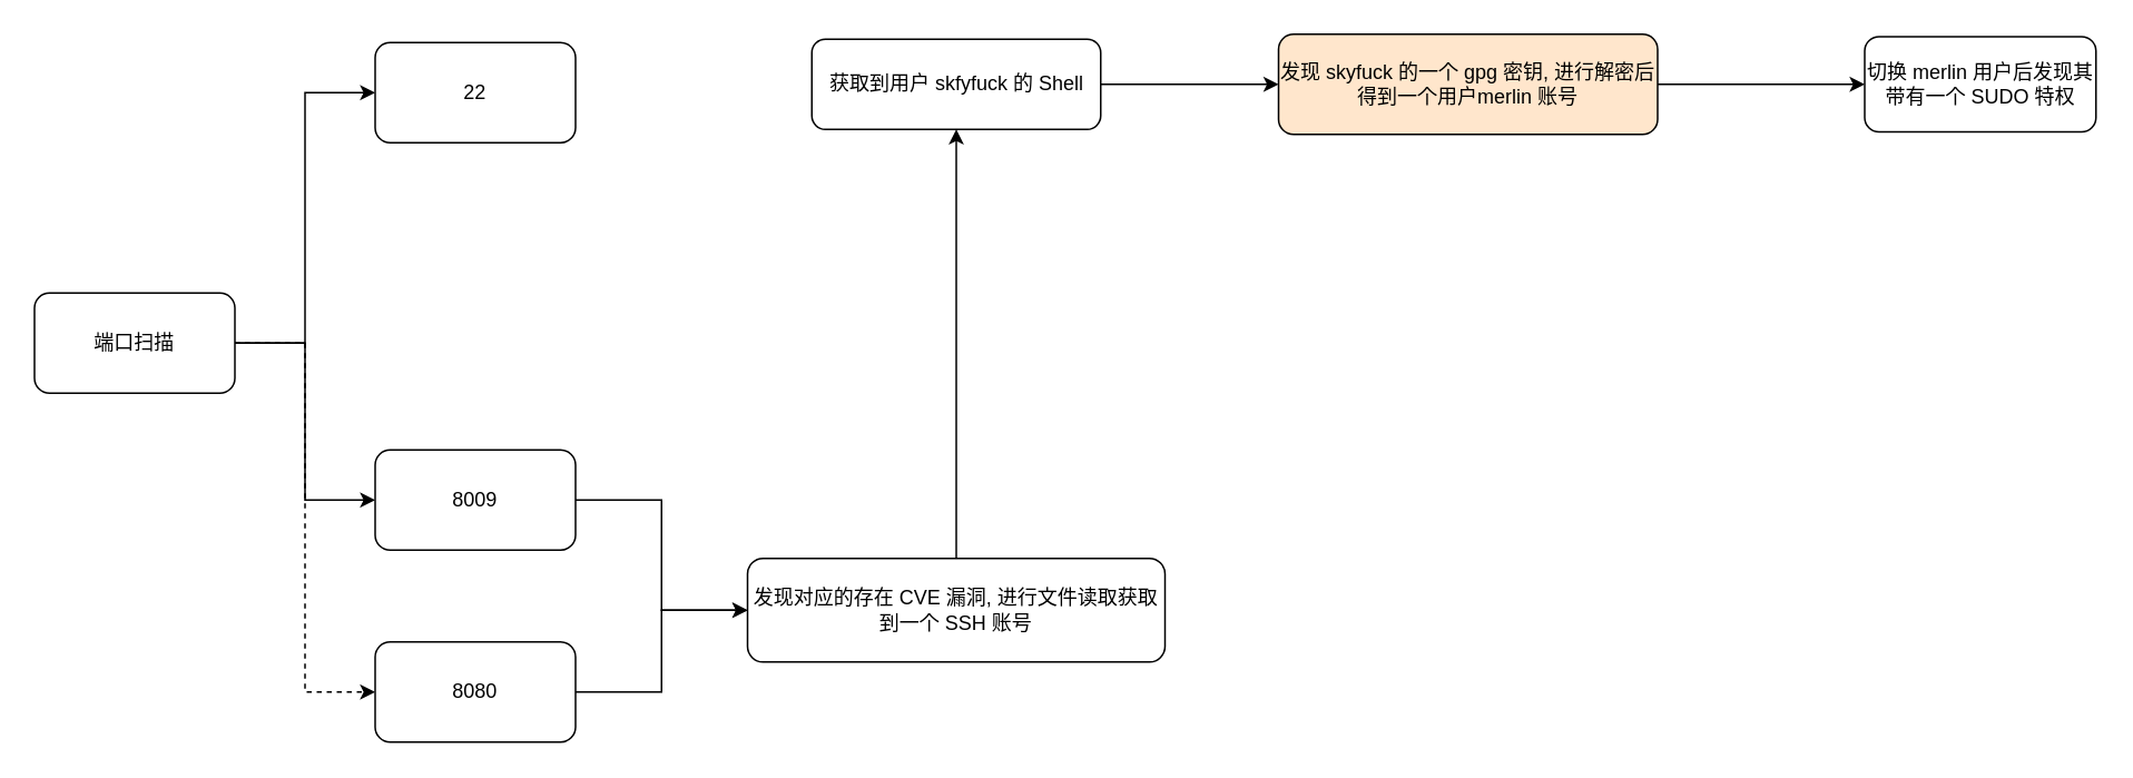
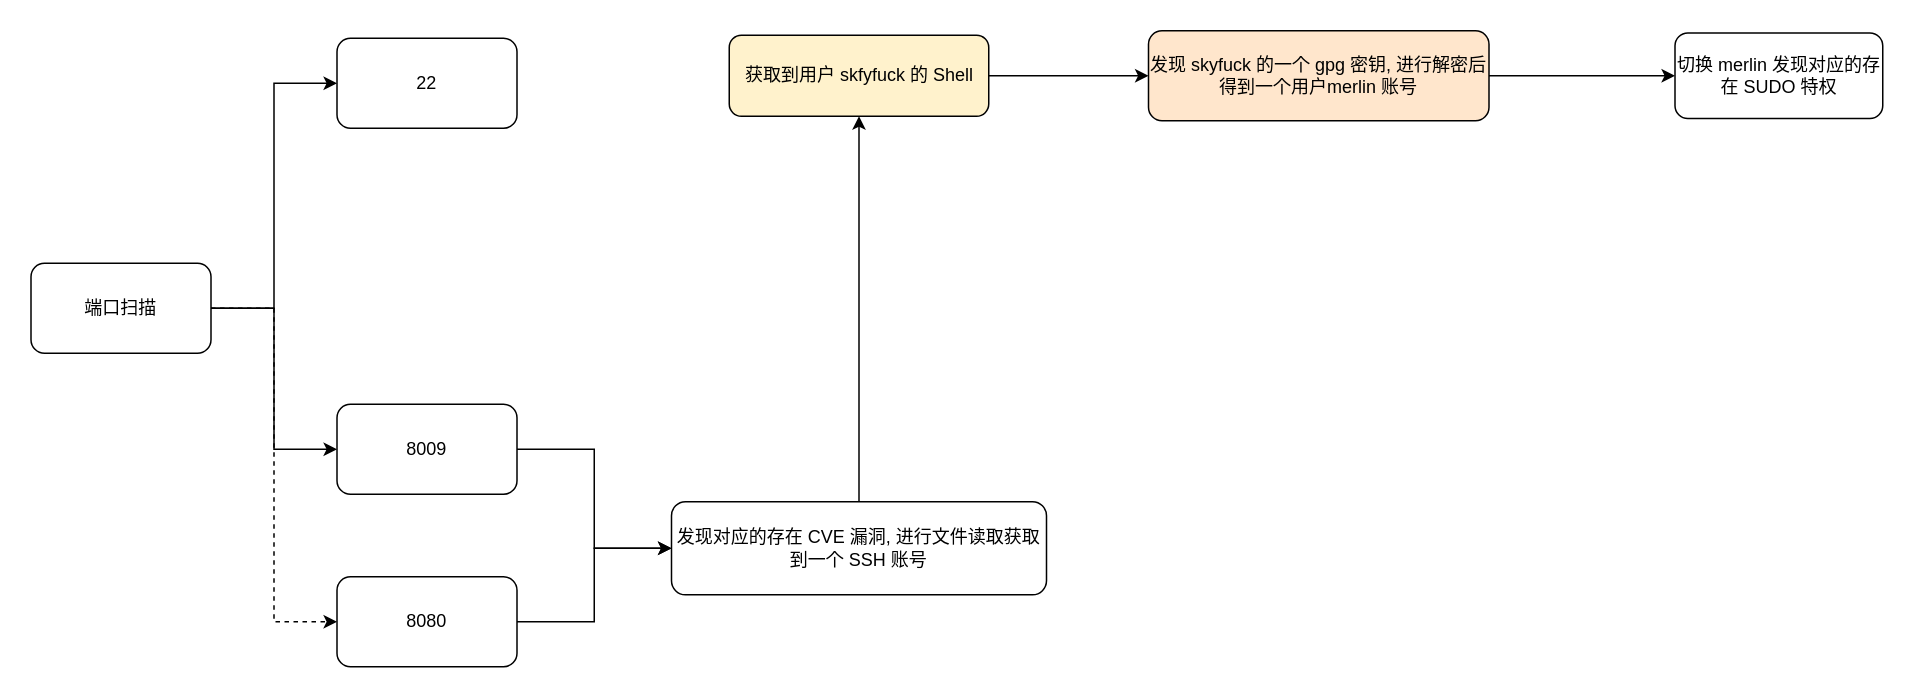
  <mxCell id="0" />
  <mxCell id="1" parent="0" />
  <mxCell id="2" value="" style="edgeStyle=orthogonalEdgeStyle;rounded=0;orthogonalLoop=1;jettySize=auto;html=1;entryX=0;entryY=0.5;entryDx=0;entryDy=0;" edge="1" parent="1" source="5" target="6"><mxGeometry relative="1" as="geometry" /></mxCell>
  <mxCell id="3" style="edgeStyle=orthogonalEdgeStyle;rounded=0;orthogonalLoop=1;jettySize=auto;html=1;entryX=0;entryY=0.5;entryDx=0;entryDy=0;" edge="1" parent="1" source="5" target="8"><mxGeometry relative="1" as="geometry" /></mxCell>
  <mxCell id="4" style="edgeStyle=orthogonalEdgeStyle;rounded=0;orthogonalLoop=1;jettySize=auto;html=1;entryX=0;entryY=0.5;entryDx=0;entryDy=0;dashed=1;" edge="1" parent="1" source="5" target="10"><mxGeometry relative="1" as="geometry" /></mxCell>
  <mxCell id="5" value="端口扫描" style="rounded=1;whiteSpace=wrap;html=1;" vertex="1" parent="1"><mxGeometry x="20" y="175" width="120" height="60" as="geometry" /></mxCell>
  <mxCell id="6" value="22" style="whiteSpace=wrap;html=1;rounded=1;" vertex="1" parent="1"><mxGeometry x="224" y="25" width="120" height="60" as="geometry" /></mxCell>
  <mxCell id="7" value="" style="edgeStyle=orthogonalEdgeStyle;rounded=0;orthogonalLoop=1;jettySize=auto;html=1;entryX=0;entryY=0.5;entryDx=0;entryDy=0;" edge="1" parent="1" source="8" target="12"><mxGeometry relative="1" as="geometry" /></mxCell>
  <mxCell id="8" value="8009" style="whiteSpace=wrap;html=1;rounded=1;" vertex="1" parent="1"><mxGeometry x="224" y="269" width="120" height="60" as="geometry" /></mxCell>
  <mxCell id="9" style="edgeStyle=orthogonalEdgeStyle;rounded=0;orthogonalLoop=1;jettySize=auto;html=1;entryX=0;entryY=0.5;entryDx=0;entryDy=0;" edge="1" parent="1" source="10" target="12"><mxGeometry relative="1" as="geometry" /></mxCell>
  <mxCell id="10" value="8080" style="whiteSpace=wrap;html=1;rounded=1;" vertex="1" parent="1"><mxGeometry x="224" y="384" width="120" height="60" as="geometry" /></mxCell>
  <mxCell id="11" value="" style="edgeStyle=orthogonalEdgeStyle;rounded=0;orthogonalLoop=1;jettySize=auto;html=1;" edge="1" parent="1" source="12" target="14"><mxGeometry relative="1" as="geometry" /></mxCell>
  <mxCell id="12" value="发现对应的存在 CVE 漏洞, 进行文件读取获取到一个 SSH 账号" style="whiteSpace=wrap;html=1;rounded=1;" vertex="1" parent="1"><mxGeometry x="447" y="334" width="250" height="62" as="geometry" /></mxCell>
  <mxCell id="13" value="" style="edgeStyle=orthogonalEdgeStyle;rounded=0;orthogonalLoop=1;jettySize=auto;html=1;" edge="1" parent="1" source="14" target="16"><mxGeometry relative="1" as="geometry" /></mxCell>
- <mxCell id="14" value="获取到用户 skfyfuck 的 Shell" style="whiteSpace=wrap;html=1;rounded=1;" vertex="1" parent="1"><mxGeometry x="485.5" y="23" width="173" height="54" as="geometry" /></mxCell>
+ <mxCell id="14" value="获取到用户 skfyfuck 的 Shell" style="whiteSpace=wrap;html=1;rounded=1;fillColor=#fff2cc;" vertex="1" parent="1"><mxGeometry x="485.5" y="23" width="173" height="54" as="geometry" /></mxCell>
  <mxCell id="15" value="" style="edgeStyle=orthogonalEdgeStyle;rounded=0;orthogonalLoop=1;jettySize=auto;html=1;" edge="1" parent="1" source="16" target="17"><mxGeometry relative="1" as="geometry" /></mxCell>
  <mxCell id="16" value="发现 skyfuck 的一个 gpg 密钥, 进行解密后得到一个用户merlin 账号" style="whiteSpace=wrap;html=1;rounded=1;fillColor=#ffe6cc;" vertex="1" parent="1"><mxGeometry x="765" y="20" width="227" height="60" as="geometry" /></mxCell>
- <mxCell id="17" value="切换 merlin 用户后发现其带有一个 SUDO 特权" style="whiteSpace=wrap;html=1;rounded=1;" vertex="1" parent="1"><mxGeometry x="1116" y="21.5" width="138.5" height="57" as="geometry" /></mxCell>
+ <mxCell id="17" value="切换 merlin 发现对应的存在 SUDO 特权" style="whiteSpace=wrap;html=1;rounded=1;" vertex="1" parent="1"><mxGeometry x="1116" y="21.5" width="138.5" height="57" as="geometry" /></mxCell>
